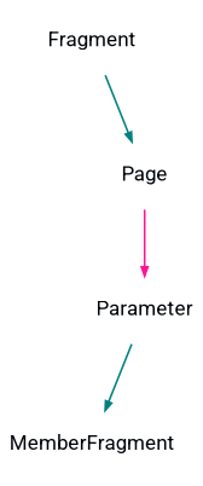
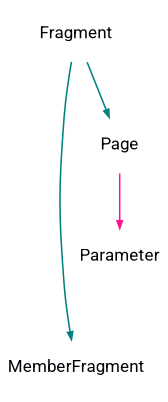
  digraph {
    fontname=Roboto
    rankdir=TB
    node [fontcolor="#010509FF" fontname=Roboto fontsize=11 margin=0.01 shape=none]
    edge [arrowsize=0.5 color=teal fontname=Roboto]
    n1 [label=Fragment]
    n2 [label=MemberFragment]
    n3 [label=Page]
    n4 [label=Parameter]
-   n4 -> n2
+   n1 -> n2
    n1 -> n3
    n3 -> n4 [color=deeppink]
  }
